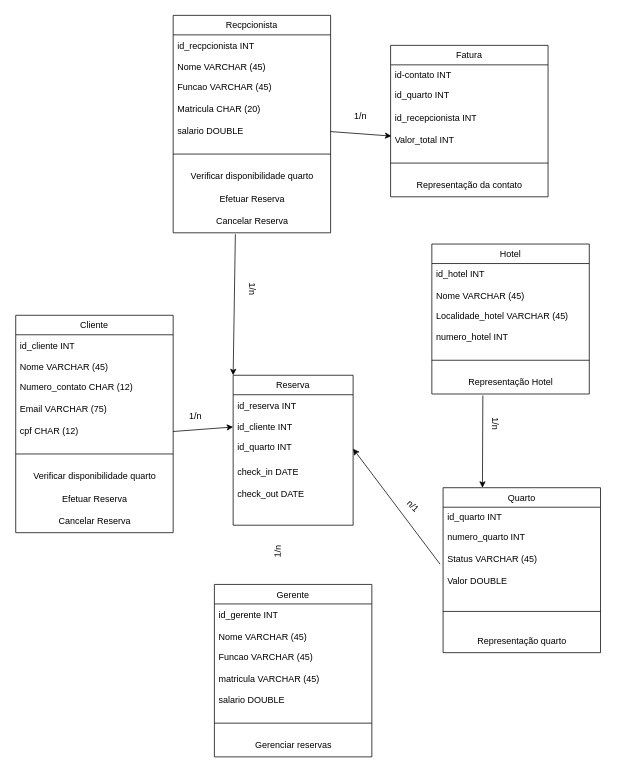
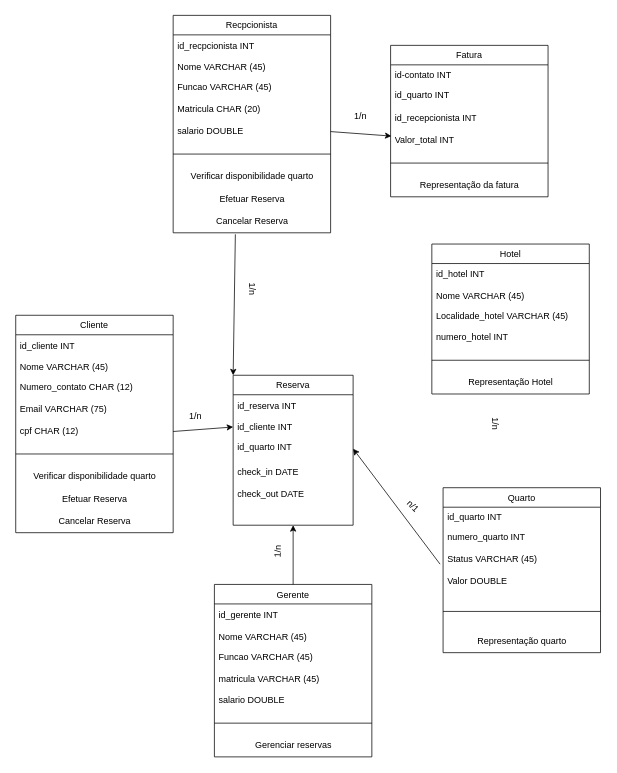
  <mxCell id="0" />
  <mxCell id="1" parent="0" />
  <mxCell id="2" value="Reserva" style="swimlane;fontStyle=0;align=center;verticalAlign=top;childLayout=stackLayout;horizontal=1;startSize=26;horizontalStack=0;resizeParent=1;resizeLast=0;collapsible=1;marginBottom=0;rounded=0;shadow=0;strokeWidth=1;" vertex="1" parent="1"><mxGeometry x="310" y="500" width="160" height="200" as="geometry"><mxRectangle x="550" y="140" width="160" height="26" as="alternateBounds" /></mxGeometry></mxCell>
  <mxCell id="3" value="id_reserva INT" style="text;strokeColor=none;fillColor=none;align=left;verticalAlign=middle;spacingLeft=4;spacingRight=4;overflow=hidden;points=[[0,0.5],[1,0.5]];portConstraint=eastwest;rotatable=0;whiteSpace=wrap;html=1;" vertex="1" parent="2"><mxGeometry y="26" width="160" height="30" as="geometry" /></mxCell>
  <mxCell id="4" value="id_cliente INT" style="text;align=left;verticalAlign=top;spacingLeft=4;spacingRight=4;overflow=hidden;rotatable=0;points=[[0,0.5],[1,0.5]];portConstraint=eastwest;rounded=0;shadow=0;html=0;" vertex="1" parent="2"><mxGeometry y="56" width="160" height="26" as="geometry" /></mxCell>
  <mxCell id="5" value="id_quarto INT" style="text;align=left;verticalAlign=top;spacingLeft=4;spacingRight=4;overflow=hidden;rotatable=0;points=[[0,0.5],[1,0.5]];portConstraint=eastwest;rounded=0;shadow=0;html=0;" vertex="1" parent="2"><mxGeometry y="82" width="160" height="32" as="geometry" /></mxCell>
  <mxCell id="6" value="check_in DATE" style="text;strokeColor=none;fillColor=none;align=left;verticalAlign=middle;spacingLeft=4;spacingRight=4;overflow=hidden;points=[[0,0.5],[1,0.5]];portConstraint=eastwest;rotatable=0;whiteSpace=wrap;html=1;" vertex="1" parent="2"><mxGeometry y="114" width="160" height="30" as="geometry" /></mxCell>
  <mxCell id="7" value="check_out DATE" style="text;strokeColor=none;fillColor=none;align=left;verticalAlign=middle;spacingLeft=4;spacingRight=4;overflow=hidden;points=[[0,0.5],[1,0.5]];portConstraint=eastwest;rotatable=0;whiteSpace=wrap;html=1;" vertex="1" parent="2"><mxGeometry y="144" width="160" height="30" as="geometry" /></mxCell>
  <mxCell id="8" value="Recpcionista" style="swimlane;fontStyle=0;align=center;verticalAlign=top;childLayout=stackLayout;horizontal=1;startSize=26;horizontalStack=0;resizeParent=1;resizeLast=0;collapsible=1;marginBottom=0;rounded=0;shadow=0;strokeWidth=1;" vertex="1" parent="1"><mxGeometry x="230" y="20" width="210" height="290" as="geometry"><mxRectangle x="130" y="380" width="160" height="26" as="alternateBounds" /></mxGeometry></mxCell>
  <mxCell id="9" value="id_recpcionista INT" style="text;strokeColor=none;fillColor=none;align=left;verticalAlign=middle;spacingLeft=4;spacingRight=4;overflow=hidden;points=[[0,0.5],[1,0.5]];portConstraint=eastwest;rotatable=0;whiteSpace=wrap;html=1;" vertex="1" parent="8"><mxGeometry y="26" width="210" height="30" as="geometry" /></mxCell>
  <mxCell id="10" value="Nome VARCHAR (45)&#10;" style="text;align=left;verticalAlign=top;spacingLeft=4;spacingRight=4;overflow=hidden;rotatable=0;points=[[0,0.5],[1,0.5]];portConstraint=eastwest;" vertex="1" parent="8"><mxGeometry y="56" width="210" height="26" as="geometry" /></mxCell>
  <mxCell id="11" value="Funcao VARCHAR (45)" style="text;align=left;verticalAlign=top;spacingLeft=4;spacingRight=4;overflow=hidden;rotatable=0;points=[[0,0.5],[1,0.5]];portConstraint=eastwest;rounded=0;shadow=0;html=0;" vertex="1" parent="8"><mxGeometry y="82" width="210" height="28" as="geometry" /></mxCell>
  <mxCell id="12" value="Matricula CHAR (20)" style="text;strokeColor=none;fillColor=none;align=left;verticalAlign=middle;spacingLeft=4;spacingRight=4;overflow=hidden;points=[[0,0.5],[1,0.5]];portConstraint=eastwest;rotatable=0;whiteSpace=wrap;html=1;" vertex="1" parent="8"><mxGeometry y="110" width="210" height="30" as="geometry" /></mxCell>
  <mxCell id="13" value="salario DOUBLE" style="text;strokeColor=none;fillColor=none;align=left;verticalAlign=middle;spacingLeft=4;spacingRight=4;overflow=hidden;points=[[0,0.5],[1,0.5]];portConstraint=eastwest;rotatable=0;whiteSpace=wrap;html=1;" vertex="1" parent="8"><mxGeometry y="140" width="210" height="30" as="geometry" /></mxCell>
  <mxCell id="14" value="" style="line;html=1;strokeWidth=1;align=left;verticalAlign=middle;spacingTop=-1;spacingLeft=3;spacingRight=3;rotatable=0;labelPosition=right;points=[];portConstraint=eastwest;" vertex="1" parent="8"><mxGeometry y="170" width="210" height="30" as="geometry" /></mxCell>
  <mxCell id="15" value="Verificar disponibilidade quarto" style="text;html=1;align=center;verticalAlign=middle;resizable=0;points=[];autosize=1;strokeColor=none;fillColor=none;" vertex="1" parent="8"><mxGeometry y="200" width="210" height="30" as="geometry" /></mxCell>
  <mxCell id="16" value="Efetuar Reserva" style="text;html=1;align=center;verticalAlign=middle;resizable=0;points=[];autosize=1;strokeColor=none;fillColor=none;" vertex="1" parent="8"><mxGeometry y="230" width="210" height="30" as="geometry" /></mxCell>
  <mxCell id="17" value="Cancelar Reserva" style="text;html=1;align=center;verticalAlign=middle;resizable=0;points=[];autosize=1;strokeColor=none;fillColor=none;" vertex="1" parent="8"><mxGeometry y="260" width="210" height="30" as="geometry" /></mxCell>
  <mxCell id="18" value="Cliente" style="swimlane;fontStyle=0;align=center;verticalAlign=top;childLayout=stackLayout;horizontal=1;startSize=26;horizontalStack=0;resizeParent=1;resizeLast=0;collapsible=1;marginBottom=0;rounded=0;shadow=0;strokeWidth=1;" vertex="1" parent="1"><mxGeometry y="420" width="210" height="290" as="geometry" x="20"><mxRectangle x="130" y="380" width="160" height="26" as="alternateBounds" /></mxGeometry></mxCell>
  <mxCell id="19" value="id_cliente INT" style="text;strokeColor=none;fillColor=none;align=left;verticalAlign=middle;spacingLeft=4;spacingRight=4;overflow=hidden;points=[[0,0.5],[1,0.5]];portConstraint=eastwest;rotatable=0;whiteSpace=wrap;html=1;" vertex="1" parent="18"><mxGeometry y="26" width="210" height="30" as="geometry" /></mxCell>
  <mxCell id="20" value="Nome VARCHAR (45)&#10;" style="text;align=left;verticalAlign=top;spacingLeft=4;spacingRight=4;overflow=hidden;rotatable=0;points=[[0,0.5],[1,0.5]];portConstraint=eastwest;" vertex="1" parent="18"><mxGeometry y="56" width="210" height="26" as="geometry" /></mxCell>
  <mxCell id="21" value="Numero_contato CHAR (12)" style="text;align=left;verticalAlign=top;spacingLeft=4;spacingRight=4;overflow=hidden;rotatable=0;points=[[0,0.5],[1,0.5]];portConstraint=eastwest;rounded=0;shadow=0;html=0;" vertex="1" parent="18"><mxGeometry y="82" width="210" height="28" as="geometry" /></mxCell>
  <mxCell id="22" value="Email VARCHAR (75)" style="text;strokeColor=none;fillColor=none;align=left;verticalAlign=middle;spacingLeft=4;spacingRight=4;overflow=hidden;points=[[0,0.5],[1,0.5]];portConstraint=eastwest;rotatable=0;whiteSpace=wrap;html=1;" vertex="1" parent="18"><mxGeometry y="110" width="210" height="30" as="geometry" /></mxCell>
  <mxCell id="23" value="cpf CHAR (12)" style="text;strokeColor=none;fillColor=none;align=left;verticalAlign=middle;spacingLeft=4;spacingRight=4;overflow=hidden;points=[[0,0.5],[1,0.5]];portConstraint=eastwest;rotatable=0;whiteSpace=wrap;html=1;" vertex="1" parent="18"><mxGeometry y="140" width="210" height="30" as="geometry" /></mxCell>
  <mxCell id="24" value="" style="line;html=1;strokeWidth=1;align=left;verticalAlign=middle;spacingTop=-1;spacingLeft=3;spacingRight=3;rotatable=0;labelPosition=right;points=[];portConstraint=eastwest;" vertex="1" parent="18"><mxGeometry y="170" width="210" height="30" as="geometry" /></mxCell>
  <mxCell id="25" value="Verificar disponibilidade quarto" style="text;html=1;align=center;verticalAlign=middle;resizable=0;points=[];autosize=1;strokeColor=none;fillColor=none;" vertex="1" parent="18"><mxGeometry y="200" width="210" height="30" as="geometry" /></mxCell>
  <mxCell id="26" value="Efetuar Reserva" style="text;html=1;align=center;verticalAlign=middle;resizable=0;points=[];autosize=1;strokeColor=none;fillColor=none;" vertex="1" parent="18"><mxGeometry y="230" width="210" height="30" as="geometry" /></mxCell>
  <mxCell id="27" value="Cancelar Reserva" style="text;html=1;align=center;verticalAlign=middle;resizable=0;points=[];autosize=1;strokeColor=none;fillColor=none;" vertex="1" parent="18"><mxGeometry y="260" width="210" height="30" as="geometry" /></mxCell>
  <mxCell id="28" value="" style="endArrow=classic;html=1;rounded=0;entryX=0;entryY=0.5;entryDx=0;entryDy=0;exitX=1;exitY=0.5;exitDx=0;exitDy=0;" edge="1" parent="1" source="23" target="4"><mxGeometry width="50" height="50" relative="1" as="geometry"><mxPoint x="410" y="120" as="sourcePoint" /><mxPoint x="460" y="70" as="targetPoint" /></mxGeometry></mxCell>
  <mxCell id="29" value="Gerente" style="swimlane;fontStyle=0;align=center;verticalAlign=top;childLayout=stackLayout;horizontal=1;startSize=26;horizontalStack=0;resizeParent=1;resizeLast=0;collapsible=1;marginBottom=0;rounded=0;shadow=0;strokeWidth=1;" vertex="1" parent="1"><mxGeometry x="285" y="779" width="210" height="230" as="geometry"><mxRectangle x="130" y="380" width="160" height="26" as="alternateBounds" /></mxGeometry></mxCell>
  <mxCell id="30" value="id_gerente INT" style="text;strokeColor=none;fillColor=none;align=left;verticalAlign=middle;spacingLeft=4;spacingRight=4;overflow=hidden;points=[[0,0.5],[1,0.5]];portConstraint=eastwest;rotatable=0;whiteSpace=wrap;html=1;" vertex="1" parent="29"><mxGeometry y="26" width="210" height="30" as="geometry" /></mxCell>
  <mxCell id="31" value="Nome VARCHAR (45)&#10;" style="text;align=left;verticalAlign=top;spacingLeft=4;spacingRight=4;overflow=hidden;rotatable=0;points=[[0,0.5],[1,0.5]];portConstraint=eastwest;" vertex="1" parent="29"><mxGeometry y="56" width="210" height="26" as="geometry" /></mxCell>
  <mxCell id="32" value="Funcao VARCHAR (45)" style="text;strokeColor=none;fillColor=none;align=left;verticalAlign=middle;spacingLeft=4;spacingRight=4;overflow=hidden;points=[[0,0.5],[1,0.5]];portConstraint=eastwest;rotatable=0;whiteSpace=wrap;html=1;" vertex="1" parent="29"><mxGeometry y="82" width="210" height="30" as="geometry" /></mxCell>
  <mxCell id="33" value="matricula VARCHAR (45)" style="text;align=left;verticalAlign=top;spacingLeft=4;spacingRight=4;overflow=hidden;rotatable=0;points=[[0,0.5],[1,0.5]];portConstraint=eastwest;rounded=0;shadow=0;html=0;" vertex="1" parent="29"><mxGeometry y="112" width="210" height="28" as="geometry" /></mxCell>
  <mxCell id="34" value="salario DOUBLE" style="text;strokeColor=none;fillColor=none;align=left;verticalAlign=middle;spacingLeft=4;spacingRight=4;overflow=hidden;points=[[0,0.5],[1,0.5]];portConstraint=eastwest;rotatable=0;whiteSpace=wrap;html=1;" vertex="1" parent="29"><mxGeometry y="140" width="210" height="30" as="geometry" /></mxCell>
  <mxCell id="35" value="" style="line;html=1;strokeWidth=1;align=left;verticalAlign=middle;spacingTop=-1;spacingLeft=3;spacingRight=3;rotatable=0;labelPosition=right;points=[];portConstraint=eastwest;" vertex="1" parent="29"><mxGeometry y="170" width="210" height="30" as="geometry" /></mxCell>
  <mxCell id="36" value="Gerenciar reservas" style="text;html=1;align=center;verticalAlign=middle;resizable=0;points=[];autosize=1;strokeColor=none;fillColor=none;" vertex="1" parent="29"><mxGeometry y="200" width="210" height="30" as="geometry" /></mxCell>
  <mxCell id="37" value="1/n" style="text;html=1;strokeColor=none;fillColor=none;align=center;verticalAlign=middle;whiteSpace=wrap;rounded=0;" vertex="1" parent="1"><mxGeometry x="230" y="540" width="60" height="30" as="geometry" /></mxCell>
  <mxCell id="38" value="Quarto" style="swimlane;fontStyle=0;align=center;verticalAlign=top;childLayout=stackLayout;horizontal=1;startSize=26;horizontalStack=0;resizeParent=1;resizeLast=0;collapsible=1;marginBottom=0;rounded=0;shadow=0;strokeWidth=1;" vertex="1" parent="1"><mxGeometry x="590" y="650" width="210" height="220" as="geometry"><mxRectangle x="130" y="380" width="160" height="26" as="alternateBounds" /></mxGeometry></mxCell>
  <mxCell id="39" value="id_quarto INT" style="text;align=left;verticalAlign=top;spacingLeft=4;spacingRight=4;overflow=hidden;rotatable=0;points=[[0,0.5],[1,0.5]];portConstraint=eastwest;" vertex="1" parent="38"><mxGeometry y="26" width="210" height="26" as="geometry" /></mxCell>
  <mxCell id="40" value="numero_quarto INT" style="text;align=left;verticalAlign=top;spacingLeft=4;spacingRight=4;overflow=hidden;rotatable=0;points=[[0,0.5],[1,0.5]];portConstraint=eastwest;rounded=0;shadow=0;html=0;" vertex="1" parent="38"><mxGeometry y="52" width="210" height="28" as="geometry" /></mxCell>
  <mxCell id="41" value="Status VARCHAR (45)" style="text;strokeColor=none;fillColor=none;align=left;verticalAlign=middle;spacingLeft=4;spacingRight=4;overflow=hidden;points=[[0,0.5],[1,0.5]];portConstraint=eastwest;rotatable=0;whiteSpace=wrap;html=1;" vertex="1" parent="38"><mxGeometry y="80" width="210" height="30" as="geometry" /></mxCell>
  <mxCell id="42" value="Valor DOUBLE" style="text;strokeColor=none;fillColor=none;align=left;verticalAlign=middle;spacingLeft=4;spacingRight=4;overflow=hidden;points=[[0,0.5],[1,0.5]];portConstraint=eastwest;rotatable=0;whiteSpace=wrap;html=1;" vertex="1" parent="38"><mxGeometry y="110" width="210" height="30" as="geometry" /></mxCell>
  <mxCell id="43" value="" style="line;html=1;strokeWidth=1;align=left;verticalAlign=middle;spacingTop=-1;spacingLeft=3;spacingRight=3;rotatable=0;labelPosition=right;points=[];portConstraint=eastwest;" vertex="1" parent="38"><mxGeometry y="140" width="210" height="50" as="geometry" /></mxCell>
  <mxCell id="44" value="Representação quarto" style="text;html=1;align=center;verticalAlign=middle;resizable=0;points=[];autosize=1;strokeColor=none;fillColor=none;" vertex="1" parent="38"><mxGeometry y="190" width="210" height="30" as="geometry" /></mxCell>
  <mxCell id="45" value="Hotel" style="swimlane;fontStyle=0;align=center;verticalAlign=top;childLayout=stackLayout;horizontal=1;startSize=26;horizontalStack=0;resizeParent=1;resizeLast=0;collapsible=1;marginBottom=0;rounded=0;shadow=0;strokeWidth=1;" vertex="1" parent="1"><mxGeometry x="575" y="325" width="210" height="200" as="geometry"><mxRectangle x="130" y="380" width="160" height="26" as="alternateBounds" /></mxGeometry></mxCell>
  <mxCell id="46" value="id_hotel INT" style="text;strokeColor=none;fillColor=none;align=left;verticalAlign=middle;spacingLeft=4;spacingRight=4;overflow=hidden;points=[[0,0.5],[1,0.5]];portConstraint=eastwest;rotatable=0;whiteSpace=wrap;html=1;" vertex="1" parent="45"><mxGeometry y="26" width="210" height="30" as="geometry" /></mxCell>
  <mxCell id="47" value="Nome VARCHAR (45)&#10;" style="text;align=left;verticalAlign=top;spacingLeft=4;spacingRight=4;overflow=hidden;rotatable=0;points=[[0,0.5],[1,0.5]];portConstraint=eastwest;" vertex="1" parent="45"><mxGeometry y="56" width="210" height="26" as="geometry" /></mxCell>
  <mxCell id="48" value="Localidade_hotel VARCHAR (45)" style="text;align=left;verticalAlign=top;spacingLeft=4;spacingRight=4;overflow=hidden;rotatable=0;points=[[0,0.5],[1,0.5]];portConstraint=eastwest;rounded=0;shadow=0;html=0;" vertex="1" parent="45"><mxGeometry y="82" width="210" height="28" as="geometry" /></mxCell>
  <mxCell id="49" value="numero_hotel INT" style="text;strokeColor=none;fillColor=none;align=left;verticalAlign=middle;spacingLeft=4;spacingRight=4;overflow=hidden;points=[[0,0.5],[1,0.5]];portConstraint=eastwest;rotatable=0;whiteSpace=wrap;html=1;" vertex="1" parent="45"><mxGeometry y="110" width="210" height="30" as="geometry" /></mxCell>
  <mxCell id="50" value="" style="line;html=1;strokeWidth=1;align=left;verticalAlign=middle;spacingTop=-1;spacingLeft=3;spacingRight=3;rotatable=0;labelPosition=right;points=[];portConstraint=eastwest;" vertex="1" parent="45"><mxGeometry y="140" width="210" height="30" as="geometry" /></mxCell>
  <mxCell id="51" value="Representação Hotel" style="text;html=1;align=center;verticalAlign=middle;resizable=0;points=[];autosize=1;strokeColor=none;fillColor=none;" vertex="1" parent="45"><mxGeometry y="170" width="210" height="30" as="geometry" /></mxCell>
  <mxCell id="52" value="Fatura" style="swimlane;fontStyle=0;align=center;verticalAlign=top;childLayout=stackLayout;horizontal=1;startSize=26;horizontalStack=0;resizeParent=1;resizeLast=0;collapsible=1;marginBottom=0;rounded=0;shadow=0;strokeWidth=1;" vertex="1" parent="1"><mxGeometry x="520" y="60" width="210" height="202" as="geometry"><mxRectangle x="130" y="380" width="160" height="26" as="alternateBounds" /></mxGeometry></mxCell>
  <mxCell id="53" value="id-contato INT" style="text;align=left;verticalAlign=top;spacingLeft=4;spacingRight=4;overflow=hidden;rotatable=0;points=[[0,0.5],[1,0.5]];portConstraint=eastwest;" vertex="1" parent="52"><mxGeometry y="26" width="210" height="26" as="geometry" /></mxCell>
  <mxCell id="54" value="id_quarto INT" style="text;strokeColor=none;fillColor=none;align=left;verticalAlign=middle;spacingLeft=4;spacingRight=4;overflow=hidden;points=[[0,0.5],[1,0.5]];portConstraint=eastwest;rotatable=0;whiteSpace=wrap;html=1;" vertex="1" parent="52"><mxGeometry y="52" width="210" height="30" as="geometry" /></mxCell>
  <mxCell id="55" value="id_recepcionista INT" style="text;strokeColor=none;fillColor=none;align=left;verticalAlign=middle;spacingLeft=4;spacingRight=4;overflow=hidden;points=[[0,0.5],[1,0.5]];portConstraint=eastwest;rotatable=0;whiteSpace=wrap;html=1;" vertex="1" parent="52"><mxGeometry y="82" width="210" height="30" as="geometry" /></mxCell>
  <mxCell id="56" value="Valor_total INT" style="text;strokeColor=none;fillColor=none;align=left;verticalAlign=middle;spacingLeft=4;spacingRight=4;overflow=hidden;points=[[0,0.5],[1,0.5]];portConstraint=eastwest;rotatable=0;whiteSpace=wrap;html=1;" vertex="1" parent="52"><mxGeometry y="112" width="210" height="30" as="geometry" /></mxCell>
  <mxCell id="57" value="" style="line;html=1;strokeWidth=1;align=left;verticalAlign=middle;spacingTop=-1;spacingLeft=3;spacingRight=3;rotatable=0;labelPosition=right;points=[];portConstraint=eastwest;" vertex="1" parent="52"><mxGeometry y="142" width="210" height="30" as="geometry" /></mxCell>
- <mxCell id="58" value="Representação da contato" style="text;html=1;align=center;verticalAlign=middle;resizable=0;points=[];autosize=1;strokeColor=none;fillColor=none;" vertex="1" parent="52"><mxGeometry y="172" width="210" height="30" as="geometry" /></mxCell>
+ <mxCell id="58" value="Representação da fatura" style="text;html=1;align=center;verticalAlign=middle;resizable=0;points=[];autosize=1;strokeColor=none;fillColor=none;" vertex="1" parent="52"><mxGeometry y="172" width="210" height="30" as="geometry" /></mxCell>
  <mxCell id="59" value="1/n" style="text;html=1;strokeColor=none;fillColor=none;align=center;verticalAlign=middle;whiteSpace=wrap;rounded=0;rotation=90;" vertex="1" parent="1"><mxGeometry x="305" y="370" width="60" height="30" as="geometry" /></mxCell>
  <mxCell id="60" value="" style="endArrow=classic;html=1;rounded=0;exitX=1;exitY=0.5;exitDx=0;exitDy=0;entryX=0.005;entryY=0.3;entryDx=0;entryDy=0;entryPerimeter=0;" edge="1" parent="1" source="13" target="56"><mxGeometry width="50" height="50" relative="1" as="geometry"><mxPoint x="720" y="-230" as="sourcePoint" /><mxPoint x="770" y="-280" as="targetPoint" /></mxGeometry></mxCell>
  <mxCell id="61" value="1/n" style="text;html=1;strokeColor=none;fillColor=none;align=center;verticalAlign=middle;whiteSpace=wrap;rounded=0;" vertex="1" parent="1"><mxGeometry x="450" y="140" width="60" height="30" as="geometry" /></mxCell>
+ <mxCell id="62" value="" style="endArrow=classic;html=1;rounded=0;exitX=0.5;exitY=0;exitDx=0;exitDy=0;entryX=0.5;entryY=1;entryDx=0;entryDy=0;" edge="1" parent="1" source="29" target="2"><mxGeometry width="50" height="50" relative="1" as="geometry"><mxPoint x="720" y="200" as="sourcePoint" /><mxPoint x="770" y="150" as="targetPoint" /></mxGeometry></mxCell>
  <mxCell id="63" value="1/n" style="text;html=1;strokeColor=none;fillColor=none;align=center;verticalAlign=middle;whiteSpace=wrap;rounded=0;rotation=-88;" vertex="1" parent="1"><mxGeometry x="340" y="720" width="60" height="30" as="geometry" /></mxCell>
  <mxCell id="64" value="1/n" style="text;html=1;strokeColor=none;fillColor=none;align=center;verticalAlign=middle;whiteSpace=wrap;rounded=0;rotation=90;" vertex="1" parent="1"><mxGeometry x="630" y="550" width="60" height="30" as="geometry" /></mxCell>
  <mxCell id="65" value="" style="endArrow=classic;html=1;rounded=0;entryX=1;entryY=0.5;entryDx=0;entryDy=0;exitX=-0.019;exitY=0.733;exitDx=0;exitDy=0;exitPerimeter=0;" edge="1" parent="1" source="41" target="5"><mxGeometry width="50" height="50" relative="1" as="geometry"><mxPoint x="720" y="200" as="sourcePoint" /><mxPoint x="770" y="150" as="targetPoint" /></mxGeometry></mxCell>
  <mxCell id="66" value="n/1" style="text;html=1;strokeColor=none;fillColor=none;align=center;verticalAlign=middle;whiteSpace=wrap;rounded=0;rotation=45;" vertex="1" parent="1"><mxGeometry x="520" y="660" width="60" height="30" as="geometry" /></mxCell>
  <mxCell id="67" value="" style="endArrow=classic;html=1;rounded=0;exitX=0.395;exitY=1.067;exitDx=0;exitDy=0;exitPerimeter=0;entryX=0;entryY=0;entryDx=0;entryDy=0;" edge="1" parent="1" source="17" target="2"><mxGeometry width="50" height="50" relative="1" as="geometry"><mxPoint x="640" y="240" as="sourcePoint" /><mxPoint x="690" y="190" as="targetPoint" /></mxGeometry></mxCell>
- <mxCell id="68" value="" style="endArrow=classic;html=1;rounded=0;entryX=0.25;entryY=0;entryDx=0;entryDy=0;exitX=0.324;exitY=1.067;exitDx=0;exitDy=0;exitPerimeter=0;" edge="1" parent="1" source="51" target="38"><mxGeometry width="50" height="50" relative="1" as="geometry"><mxPoint x="643" y="530" as="sourcePoint" /><mxPoint x="690" y="500" as="targetPoint" /></mxGeometry></mxCell>
